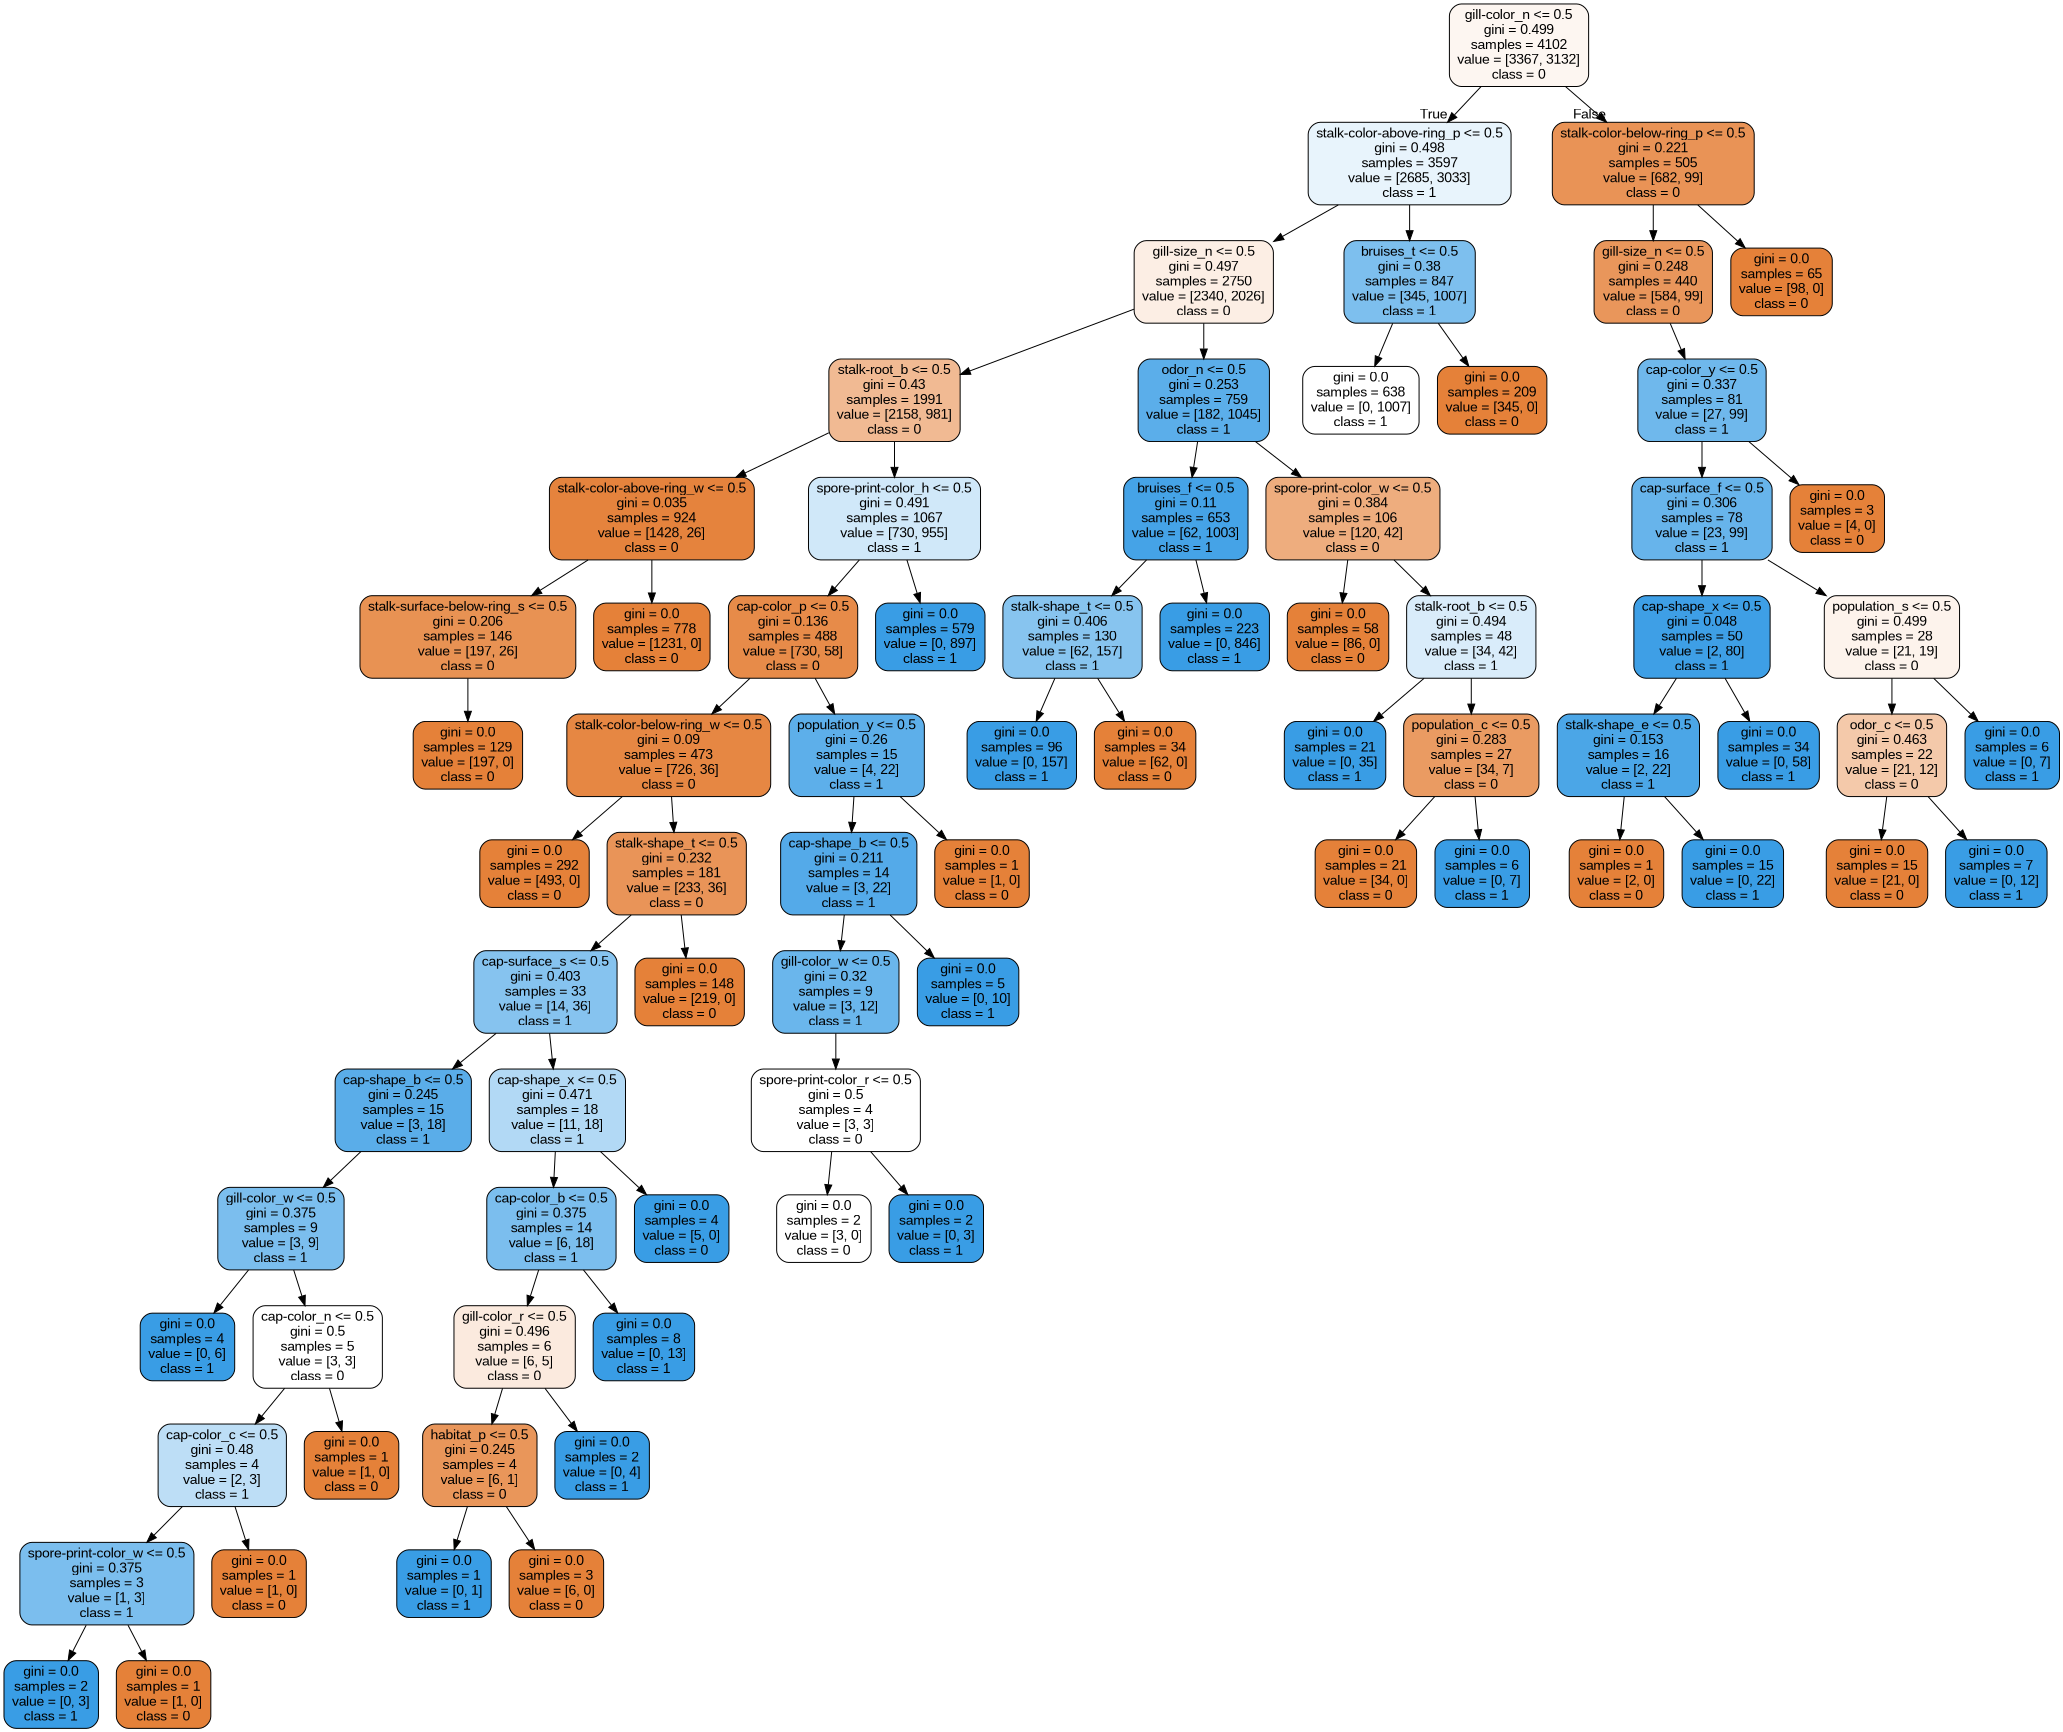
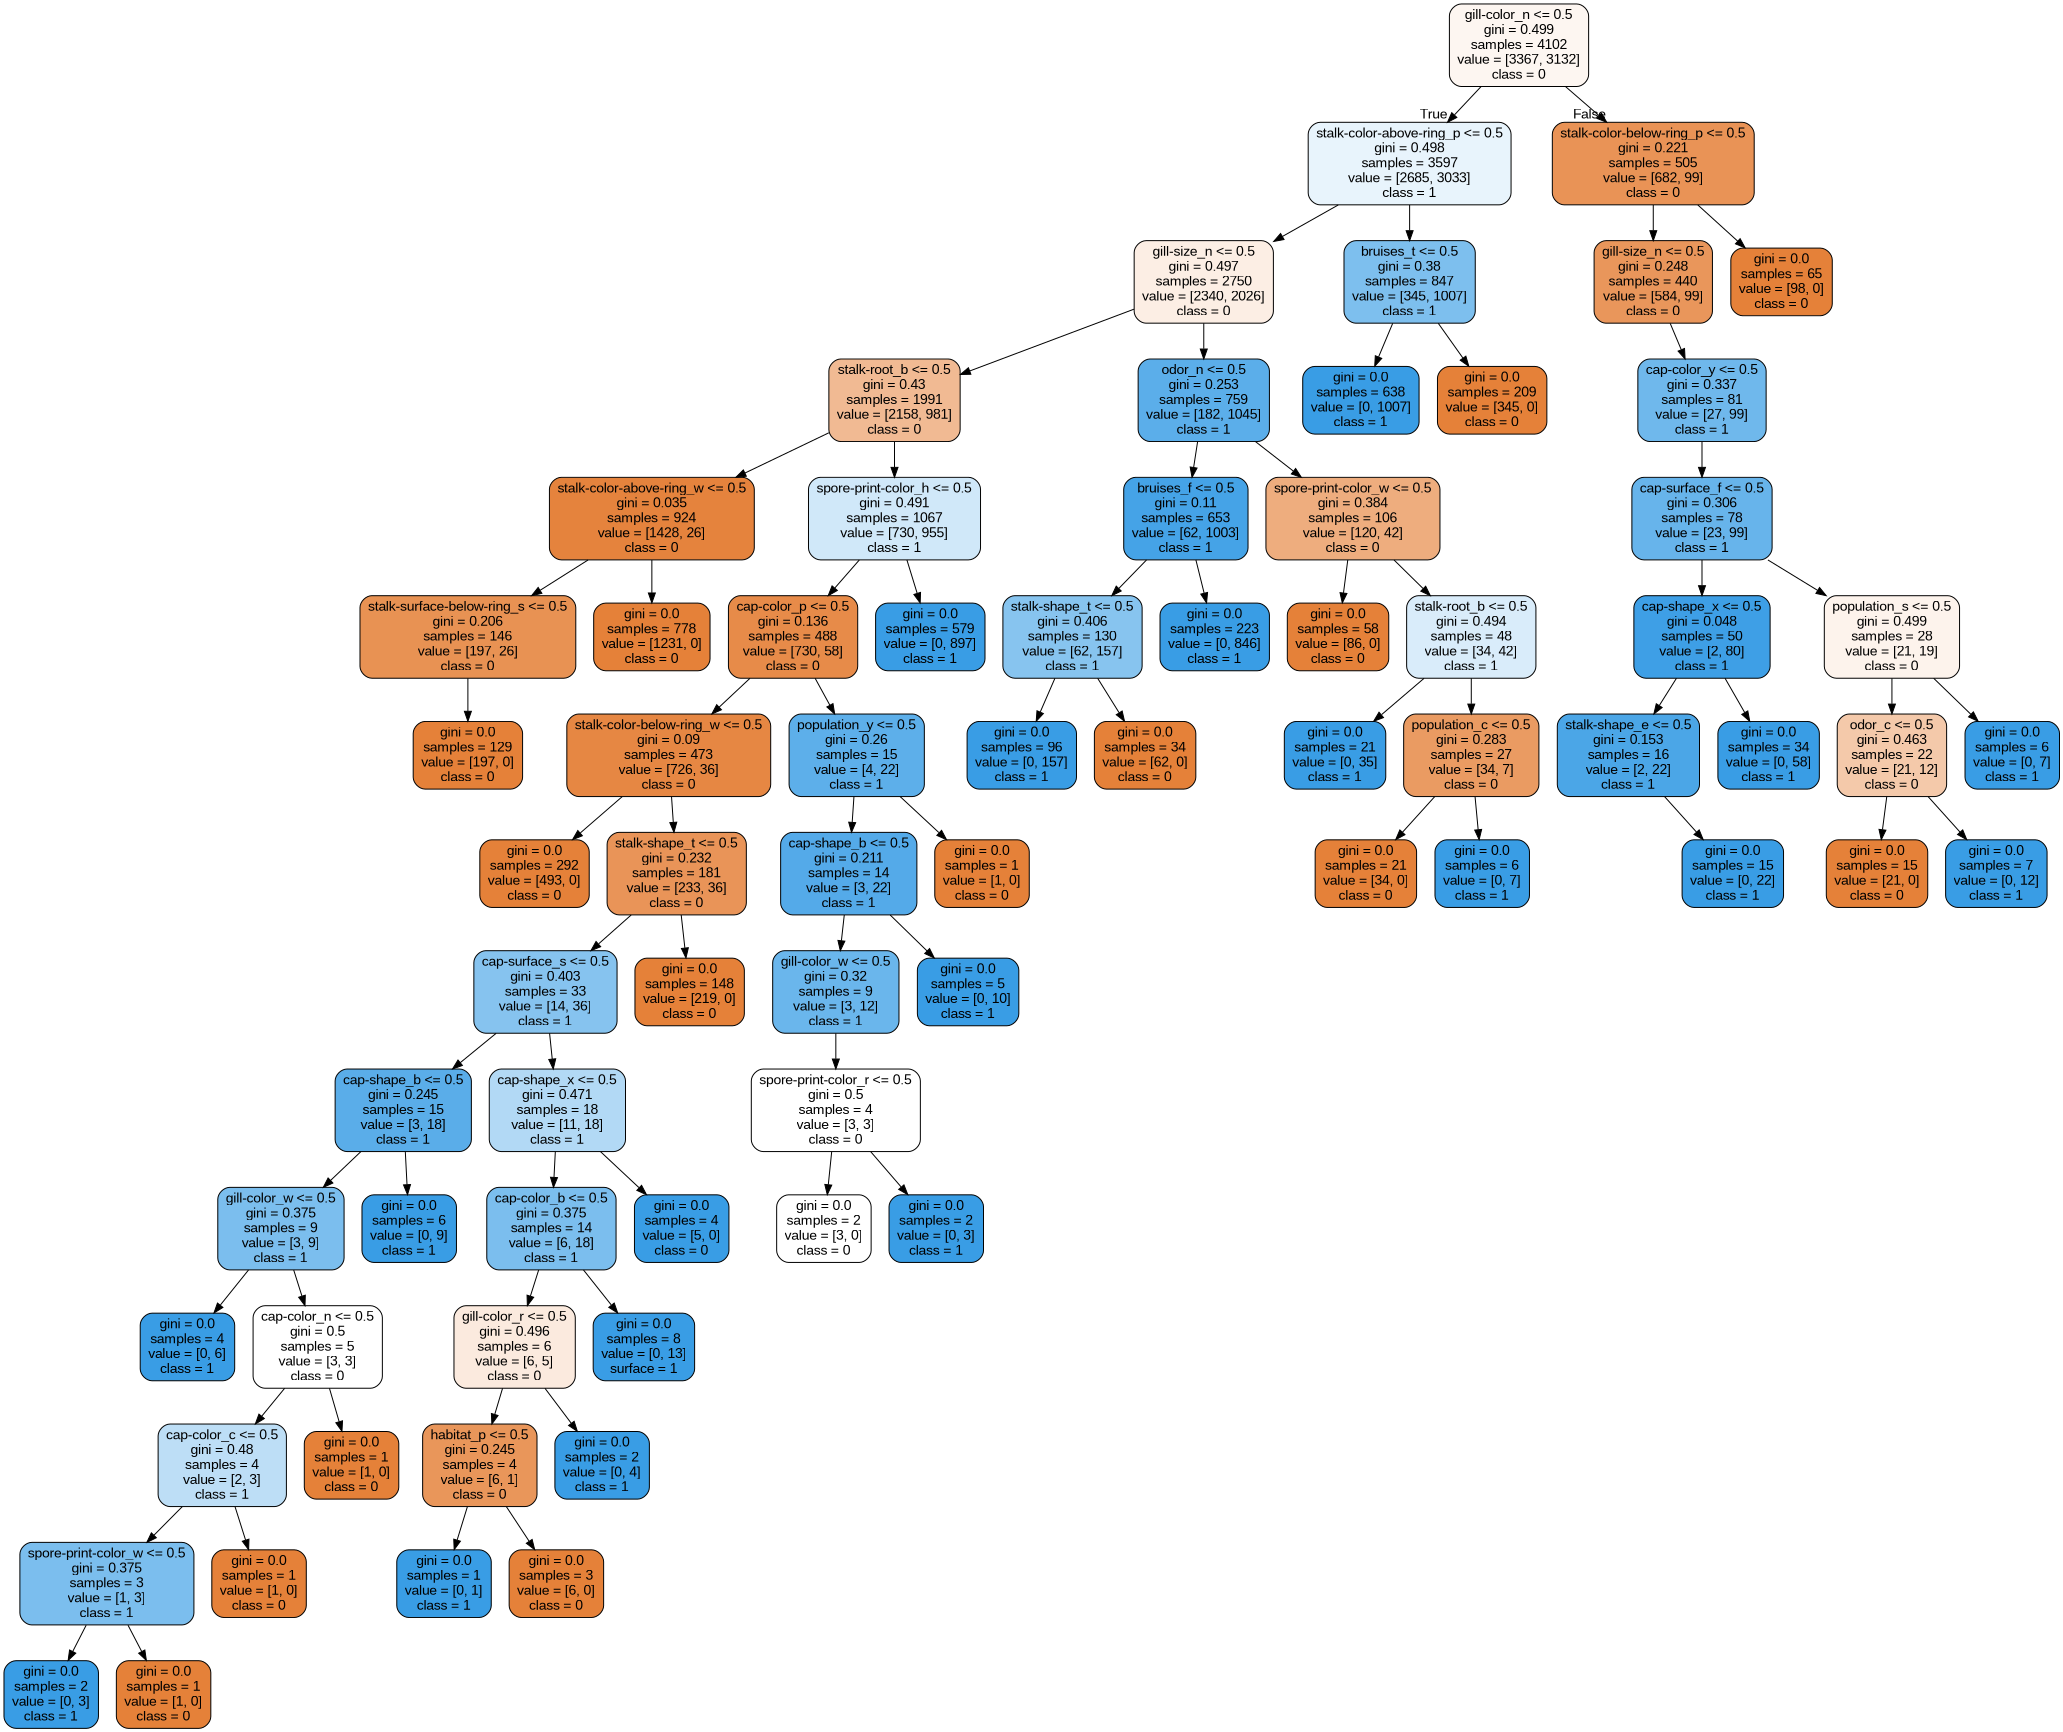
  digraph {
    fontname="Liberation Sans"
    node [color=black fillcolor="#399de5" fontname="Liberation Sans" shape=box style="filled, rounded"]
    edge [fontname="Liberation Sans"]
    n1 [fillcolor="#fdf6f1" label="gill-color_n <= 0.5\ngini = 0.499\nsamples = 4102\nvalue = [3367, 3132]\nclass = 0"]
    n2 [fillcolor="#e8f4fc" label="stalk-color-above-ring_p <= 0.5\ngini = 0.498\nsamples = 3597\nvalue = [2685, 3033]\nclass = 1"]
    n3 [fillcolor="#e99356" label="stalk-color-below-ring_p <= 0.5\ngini = 0.221\nsamples = 505\nvalue = [682, 99]\nclass = 0"]
    n4 [fillcolor="#fceee4" label="gill-size_n <= 0.5\ngini = 0.497\nsamples = 2750\nvalue = [2340, 2026]\nclass = 0"]
    n5 [fillcolor="#7dbfee" label="bruises_t <= 0.5\ngini = 0.38\nsamples = 847\nvalue = [345, 1007]\nclass = 1"]
    n6 [fillcolor="#e9965b" label="gill-size_n <= 0.5\ngini = 0.248\nsamples = 440\nvalue = [584, 99]\nclass = 0"]
    n7 [fillcolor="#e58139" label="gini = 0.0\nsamples = 65\nvalue = [98, 0]\nclass = 0"]
    n8 [fillcolor="#f1ba93" label="stalk-root_b <= 0.5\ngini = 0.43\nsamples = 1991\nvalue = [2158, 981]\nclass = 0"]
    n9 [fillcolor="#5baeea" label="odor_n <= 0.5\ngini = 0.253\nsamples = 759\nvalue = [182, 1045]\nclass = 1"]
-   n10 [fillcolor="#ffffff" label="gini = 0.0\nsamples = 638\nvalue = [0, 1007]\nclass = 1"]
+   n10 [label="gini = 0.0\nsamples = 638\nvalue = [0, 1007]\nclass = 1"]
    n11 [fillcolor="#e58139" label="gini = 0.0\nsamples = 209\nvalue = [345, 0]\nclass = 0"]
    n12 [fillcolor="#e5833d" label="stalk-color-above-ring_w <= 0.5\ngini = 0.035\nsamples = 924\nvalue = [1428, 26]\nclass = 0"]
    n13 [fillcolor="#d0e8f9" label="spore-print-color_h <= 0.5\ngini = 0.491\nsamples = 1067\nvalue = [730, 955]\nclass = 1"]
    n14 [fillcolor="#45a3e7" label="bruises_f <= 0.5\ngini = 0.11\nsamples = 653\nvalue = [62, 1003]\nclass = 1"]
    n15 [fillcolor="#eead7e" label="spore-print-color_w <= 0.5\ngini = 0.384\nsamples = 106\nvalue = [120, 42]\nclass = 0"]
    n16 [fillcolor="#e89253" label="stalk-surface-below-ring_s <= 0.5\ngini = 0.206\nsamples = 146\nvalue = [197, 26]\nclass = 0"]
    n17 [fillcolor="#e58139" label="gini = 0.0\nsamples = 778\nvalue = [1231, 0]\nclass = 0"]
    n18 [fillcolor="#e78b49" label="cap-color_p <= 0.5\ngini = 0.136\nsamples = 488\nvalue = [730, 58]\nclass = 0"]
    n19 [label="gini = 0.0\nsamples = 579\nvalue = [0, 897]\nclass = 1"]
    n20 [fillcolor="#e58139" label="gini = 0.0\nsamples = 129\nvalue = [197, 0]\nclass = 0"]
    n21 [fillcolor="#e68743" label="stalk-color-below-ring_w <= 0.5\ngini = 0.09\nsamples = 473\nvalue = [726, 36]\nclass = 0"]
    n22 [fillcolor="#5dafea" label="population_y <= 0.5\ngini = 0.26\nsamples = 15\nvalue = [4, 22]\nclass = 1"]
    n23 [fillcolor="#e58139" label="gini = 0.0\nsamples = 292\nvalue = [493, 0]\nclass = 0"]
    n24 [fillcolor="#e99458" label="stalk-shape_t <= 0.5\ngini = 0.232\nsamples = 181\nvalue = [233, 36]\nclass = 0"]
    n25 [fillcolor="#54aae9" label="cap-shape_b <= 0.5\ngini = 0.211\nsamples = 14\nvalue = [3, 22]\nclass = 1"]
    n26 [fillcolor="#e58139" label="gini = 0.0\nsamples = 1\nvalue = [1, 0]\nclass = 0"]
    n27 [fillcolor="#86c3ef" label="cap-surface_s <= 0.5\ngini = 0.403\nsamples = 33\nvalue = [14, 36]\nclass = 1"]
    n28 [fillcolor="#e58139" label="gini = 0.0\nsamples = 148\nvalue = [219, 0]\nclass = 0"]
    n29 [fillcolor="#5aade9" label="cap-shape_b <= 0.5\ngini = 0.245\nsamples = 15\nvalue = [3, 18]\nclass = 1"]
    n30 [fillcolor="#b2d9f5" label="cap-shape_x <= 0.5\ngini = 0.471\nsamples = 18\nvalue = [11, 18]\nclass = 1"]
    n31 [fillcolor="#7bbeee" label="gill-color_w <= 0.5\ngini = 0.375\nsamples = 9\nvalue = [3, 9]\nclass = 1"]
+   n32 [label="gini = 0.0\nsamples = 6\nvalue = [0, 9]\nclass = 1"]
    n33 [fillcolor="#7bbeee" label="cap-color_b <= 0.5\ngini = 0.375\nsamples = 14\nvalue = [6, 18]\nclass = 1"]
    n34 [label="gini = 0.0\nsamples = 4\nvalue = [5, 0]\nclass = 0"]
    n35 [label="gini = 0.0\nsamples = 4\nvalue = [0, 6]\nclass = 1"]
    n36 [fillcolor="#ffffff" label="cap-color_n <= 0.5\ngini = 0.5\nsamples = 5\nvalue = [3, 3]\nclass = 0"]
    n37 [fillcolor="#bddef6" label="cap-color_c <= 0.5\ngini = 0.48\nsamples = 4\nvalue = [2, 3]\nclass = 1"]
    n38 [fillcolor="#e58139" label="gini = 0.0\nsamples = 1\nvalue = [1, 0]\nclass = 0"]
    n39 [fillcolor="#7bbeee" label="spore-print-color_w <= 0.5\ngini = 0.375\nsamples = 3\nvalue = [1, 3]\nclass = 1"]
    n40 [fillcolor="#e58139" label="gini = 0.0\nsamples = 1\nvalue = [1, 0]\nclass = 0"]
    n41 [label="gini = 0.0\nsamples = 2\nvalue = [0, 3]\nclass = 1"]
    n42 [fillcolor="#e58139" label="gini = 0.0\nsamples = 1\nvalue = [1, 0]\nclass = 0"]
    n43 [fillcolor="#fbeade" label="gill-color_r <= 0.5\ngini = 0.496\nsamples = 6\nvalue = [6, 5]\nclass = 0"]
-   n44 [label="gini = 0.0\nsamples = 8\nvalue = [0, 13]\nclass = 1"]
+   n44 [label="gini = 0.0\nsamples = 8\nvalue = [0, 13]\nsurface = 1"]
    n45 [fillcolor="#e9965a" label="habitat_p <= 0.5\ngini = 0.245\nsamples = 4\nvalue = [6, 1]\nclass = 0"]
    n46 [label="gini = 0.0\nsamples = 2\nvalue = [0, 4]\nclass = 1"]
    n47 [label="gini = 0.0\nsamples = 1\nvalue = [0, 1]\nclass = 1"]
    n48 [fillcolor="#e58139" label="gini = 0.0\nsamples = 3\nvalue = [6, 0]\nclass = 0"]
    n49 [fillcolor="#6ab6ec" label="gill-color_w <= 0.5\ngini = 0.32\nsamples = 9\nvalue = [3, 12]\nclass = 1"]
    n50 [label="gini = 0.0\nsamples = 5\nvalue = [0, 10]\nclass = 1"]
    n51 [fillcolor="#ffffff" label="spore-print-color_r <= 0.5\ngini = 0.5\nsamples = 4\nvalue = [3, 3]\nclass = 0"]
    n52 [fillcolor="#ffffff" label="gini = 0.0\nsamples = 2\nvalue = [3, 0]\nclass = 0"]
    n53 [label="gini = 0.0\nsamples = 2\nvalue = [0, 3]\nclass = 1"]
    n54 [fillcolor="#87c4ef" label="stalk-shape_t <= 0.5\ngini = 0.406\nsamples = 130\nvalue = [62, 157]\nclass = 1"]
    n55 [label="gini = 0.0\nsamples = 223\nvalue = [0, 846]\nclass = 1"]
    n56 [fillcolor="#e58139" label="gini = 0.0\nsamples = 58\nvalue = [86, 0]\nclass = 0"]
    n57 [fillcolor="#d9ecfa" label="stalk-root_b <= 0.5\ngini = 0.494\nsamples = 48\nvalue = [34, 42]\nclass = 1"]
    n58 [label="gini = 0.0\nsamples = 96\nvalue = [0, 157]\nclass = 1"]
    n59 [fillcolor="#e58139" label="gini = 0.0\nsamples = 34\nvalue = [62, 0]\nclass = 0"]
    n60 [label="gini = 0.0\nsamples = 21\nvalue = [0, 35]\nclass = 1"]
    n61 [fillcolor="#ea9b62" label="population_c <= 0.5\ngini = 0.283\nsamples = 27\nvalue = [34, 7]\nclass = 0"]
    n62 [fillcolor="#e58139" label="gini = 0.0\nsamples = 21\nvalue = [34, 0]\nclass = 0"]
    n63 [label="gini = 0.0\nsamples = 6\nvalue = [0, 7]\nclass = 1"]
    n64 [fillcolor="#6fb8ec" label="cap-color_y <= 0.5\ngini = 0.337\nsamples = 81\nvalue = [27, 99]\nclass = 1"]
    n65 [fillcolor="#67b4eb" label="cap-surface_f <= 0.5\ngini = 0.306\nsamples = 78\nvalue = [23, 99]\nclass = 1"]
-   n66 [fillcolor="#e58139" label="gini = 0.0\nsamples = 3\nvalue = [4, 0]\nclass = 0"]
    n67 [fillcolor="#3e9fe6" label="cap-shape_x <= 0.5\ngini = 0.048\nsamples = 50\nvalue = [2, 80]\nclass = 1"]
    n68 [fillcolor="#fdf3ec" label="population_s <= 0.5\ngini = 0.499\nsamples = 28\nvalue = [21, 19]\nclass = 0"]
    n69 [fillcolor="#4ba6e7" label="stalk-shape_e <= 0.5\ngini = 0.153\nsamples = 16\nvalue = [2, 22]\nclass = 1"]
    n70 [label="gini = 0.0\nsamples = 34\nvalue = [0, 58]\nclass = 1"]
    n71 [fillcolor="#f4c9aa" label="odor_c <= 0.5\ngini = 0.463\nsamples = 22\nvalue = [21, 12]\nclass = 0"]
    n72 [label="gini = 0.0\nsamples = 6\nvalue = [0, 7]\nclass = 1"]
-   n73 [fillcolor="#e58139" label="gini = 0.0\nsamples = 1\nvalue = [2, 0]\nclass = 0"]
    n74 [label="gini = 0.0\nsamples = 15\nvalue = [0, 22]\nclass = 1"]
    n75 [fillcolor="#e58139" label="gini = 0.0\nsamples = 15\nvalue = [21, 0]\nclass = 0"]
    n76 [label="gini = 0.0\nsamples = 7\nvalue = [0, 12]\nclass = 1"]
    n1 -> n2 [headlabel=True labelangle=45 labeldistance=2.5]
    n1 -> n3 [headlabel=False labelangle=-45 labeldistance=2.5]
    n2 -> n4
    n2 -> n5
    n3 -> n6
    n3 -> n7
    n4 -> n8
    n4 -> n9
    n5 -> n10
    n5 -> n11
    n6 -> n64
    n8 -> n12
    n8 -> n13
    n9 -> n14
    n9 -> n15
    n12 -> n16
    n12 -> n17
    n13 -> n18
    n13 -> n19
    n14 -> n54
    n14 -> n55
    n15 -> n56
    n15 -> n57
    n16 -> n20
    n18 -> n21
    n18 -> n22
    n21 -> n23
    n21 -> n24
    n22 -> n25
    n22 -> n26
    n24 -> n27
    n24 -> n28
    n25 -> n49
    n25 -> n50
    n27 -> n29
    n27 -> n30
    n29 -> n31
+   n29 -> n32
    n30 -> n33
    n30 -> n34
    n31 -> n35
    n31 -> n36
    n33 -> n43
    n33 -> n44
    n36 -> n37
    n36 -> n38
    n37 -> n39
    n37 -> n40
    n39 -> n41
    n39 -> n42
    n43 -> n45
    n43 -> n46
    n45 -> n47
    n45 -> n48
    n49 -> n51
    n51 -> n52
    n51 -> n53
    n54 -> n58
    n54 -> n59
    n57 -> n60
    n57 -> n61
    n61 -> n62
    n61 -> n63
    n64 -> n65
-   n64 -> n66
    n65 -> n67
    n65 -> n68
    n67 -> n69
    n67 -> n70
    n68 -> n71
    n68 -> n72
-   n69 -> n73
    n69 -> n74
    n71 -> n75
    n71 -> n76
  }
